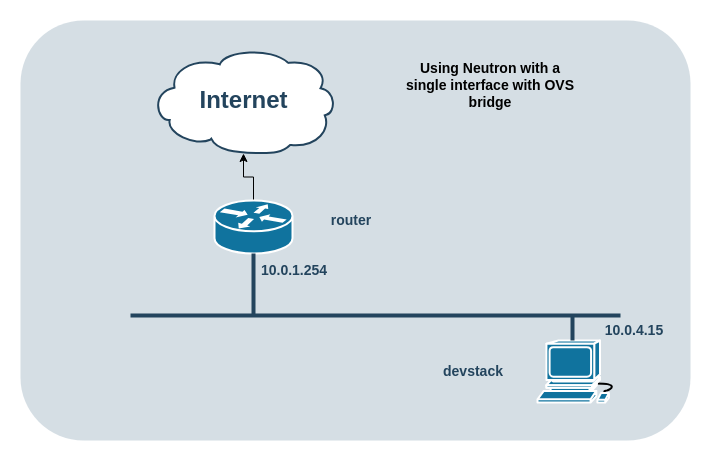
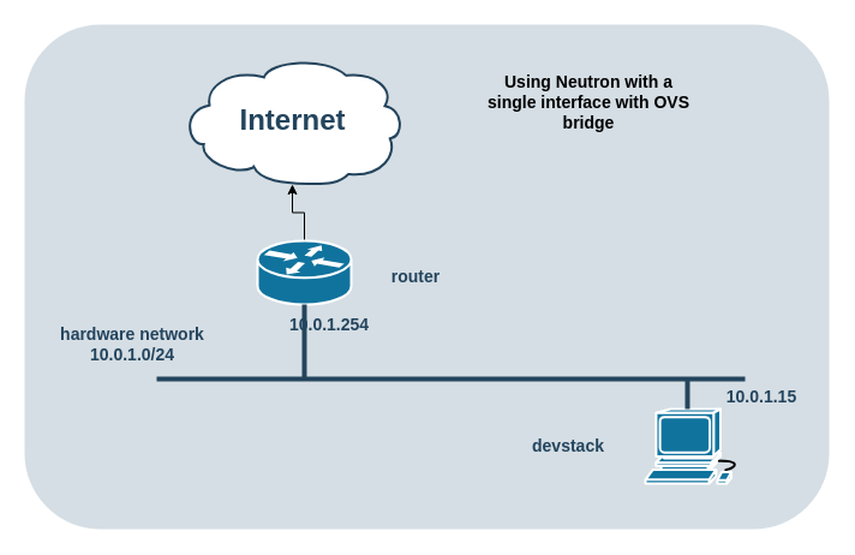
  <mxCell id="0" />
  <mxCell id="1" parent="0" />
  <mxCell id="2" value="" style="rounded=1;whiteSpace=wrap;html=1;strokeColor=none;fillColor=#BAC8D3;fontSize=24;fontColor=#23445D;align=center;opacity=60;" parent="1" vertex="1"><mxGeometry x="20" y="20" width="670" height="420" as="geometry" /></mxCell>
  <mxCell id="3" value="" style="shape=mxgraph.cisco.computers_and_peripherals.workstation;html=1;dashed=0;fillColor=#10739E;strokeColor=#ffffff;strokeWidth=2;verticalLabelPosition=bottom;verticalAlign=top;fontFamily=Helvetica;fontSize=36;fontColor=#FFB366" parent="1" vertex="1"><mxGeometry x="537" y="340" width="83" height="62" as="geometry" /></mxCell>
  <mxCell id="4" value="Internet" style="shape=mxgraph.cisco.storage.cloud;html=1;dashed=0;strokeColor=#23445D;fillColor=#ffffff;strokeWidth=2;fontFamily=Helvetica;fontSize=24;fontColor=#23445D;align=center;fontStyle=1" parent="1" vertex="1"><mxGeometry x="150" y="47" width="186" height="106" as="geometry" /></mxCell>
  <mxCell id="5" style="edgeStyle=orthogonalEdgeStyle;rounded=0;orthogonalLoop=1;jettySize=auto;html=1;exitX=0.5;exitY=0;exitDx=0;exitDy=0;exitPerimeter=0;" edge="1" parent="1" source="6" target="4"><mxGeometry relative="1" as="geometry" /></mxCell>
  <mxCell id="6" value="" style="shape=mxgraph.cisco.routers.router;html=1;dashed=0;fillColor=#10739E;strokeColor=#ffffff;strokeWidth=2;verticalLabelPosition=bottom;verticalAlign=top;fontFamily=Helvetica;fontSize=36;fontColor=#FFB366" parent="1" vertex="1"><mxGeometry x="214" y="200" width="78" height="53" as="geometry" /></mxCell>
  <mxCell id="7" value="" style="line;html=1;strokeColor=#23445D;" parent="1" vertex="1"><mxGeometry x="130" y="310" width="490" height="10" as="geometry" /></mxCell>
  <mxCell id="8" value="" style="edgeStyle=elbowEdgeStyle;elbow=horizontal;endArrow=none;html=1;strokeColor=#23445D;endFill=0;strokeWidth=4;rounded=1;entryX=0.25;entryY=0.5;entryDx=0;entryDy=0;entryPerimeter=0;" parent="1" source="6" edge="1" target="7"><mxGeometry width="100" height="100" relative="1" as="geometry"><mxPoint x="544" y="273" as="sourcePoint" /><mxPoint x="544.278" y="315.083" as="targetPoint" /></mxGeometry></mxCell>
  <mxCell id="9" value="" style="edgeStyle=elbowEdgeStyle;elbow=horizontal;endArrow=none;html=1;strokeColor=#23445D;endFill=0;strokeWidth=4;rounded=1" parent="1" edge="1"><mxGeometry width="100" height="100" relative="1" as="geometry"><mxPoint x="572" y="315" as="sourcePoint" /><mxPoint x="572" y="340" as="targetPoint" /></mxGeometry></mxCell>
- <mxCell id="10" value="&lt;font color=&quot;#23445d&quot;&gt;router&lt;/font&gt;" style="rounded=1;whiteSpace=wrap;html=1;strokeColor=none;fillColor=none;fontSize=14;fontColor=#742B21;align=center;fontStyle=1" vertex="1" parent="1"><mxGeometry x="317" y="210.5" width="68" height="19" as="geometry" /></mxCell>
- <mxCell id="11" value="&lt;font color=&quot;#23445d&quot;&gt;10.0.1.254&lt;/font&gt;" style="rounded=1;whiteSpace=wrap;html=1;strokeColor=none;fillColor=none;fontSize=14;fontColor=#742B21;align=center;fontStyle=1" vertex="1" parent="1"><mxGeometry x="260" y="260" width="68" height="19" as="geometry" /></mxCell>
- <mxCell id="12" value="&lt;font color=&quot;#23445d&quot;&gt;10.0.4.15&lt;/font&gt;" style="rounded=1;whiteSpace=wrap;html=1;strokeColor=none;fillColor=none;fontSize=14;fontColor=#742B21;align=center;fontStyle=1" vertex="1" parent="1"><mxGeometry x="600" y="320" width="68" height="19" as="geometry" /></mxCell>
+ <mxCell id="10" value="&lt;font color=&quot;#23445d&quot;&gt;router&lt;/font&gt;" style="rounded=1;whiteSpace=wrap;html=1;strokeColor=none;fillColor=none;fontSize=14;fontColor=#742B21;align=center;fontStyle=1" vertex="1" parent="1"><mxGeometry x="312" y="220.5" width="68" height="19" as="geometry" /></mxCell>
+ <mxCell id="11" value="&lt;font color=&quot;#23445d&quot;&gt;10.0.1.254&lt;/font&gt;" style="rounded=1;whiteSpace=wrap;html=1;strokeColor=none;fillColor=none;fontSize=14;fontColor=#742B21;align=center;fontStyle=1" vertex="1" parent="1"><mxGeometry x="240" y="260" width="68" height="19" as="geometry" /></mxCell>
+ <mxCell id="12" value="&lt;font color=&quot;#23445d&quot;&gt;10.0.1.15&lt;/font&gt;" style="rounded=1;whiteSpace=wrap;html=1;strokeColor=none;fillColor=none;fontSize=14;fontColor=#742B21;align=center;fontStyle=1" vertex="1" parent="1"><mxGeometry x="600" y="320" width="68" height="19" as="geometry" /></mxCell>
+ <mxCell id="13" value="&lt;font color=&quot;#23445d&quot;&gt;&lt;br&gt;hardware network&lt;br&gt;10.0.1.0/24&lt;/font&gt;" style="rounded=1;whiteSpace=wrap;html=1;strokeColor=none;fillColor=none;fontSize=14;fontColor=#742B21;align=center;fontStyle=1" vertex="1" parent="1"><mxGeometry x="20" y="253" width="180" height="50" as="geometry" /></mxCell>
  <mxCell id="14" value="&lt;font color=&quot;#23445d&quot;&gt;devstack&lt;/font&gt;" style="rounded=1;whiteSpace=wrap;html=1;strokeColor=none;fillColor=none;fontSize=14;fontColor=#742B21;align=center;fontStyle=1" vertex="1" parent="1"><mxGeometry x="439" y="361.5" width="68" height="19" as="geometry" /></mxCell>
  <mxCell id="15" value="&lt;font color=&quot;#000000&quot;&gt;Using Neutron with a single interface with OVS bridge&lt;/font&gt;" style="rounded=1;whiteSpace=wrap;html=1;strokeColor=none;fillColor=none;fontSize=14;fontColor=#742B21;align=center;fontStyle=1" vertex="1" parent="1"><mxGeometry x="400" y="60" width="180" height="50" as="geometry" /></mxCell>
